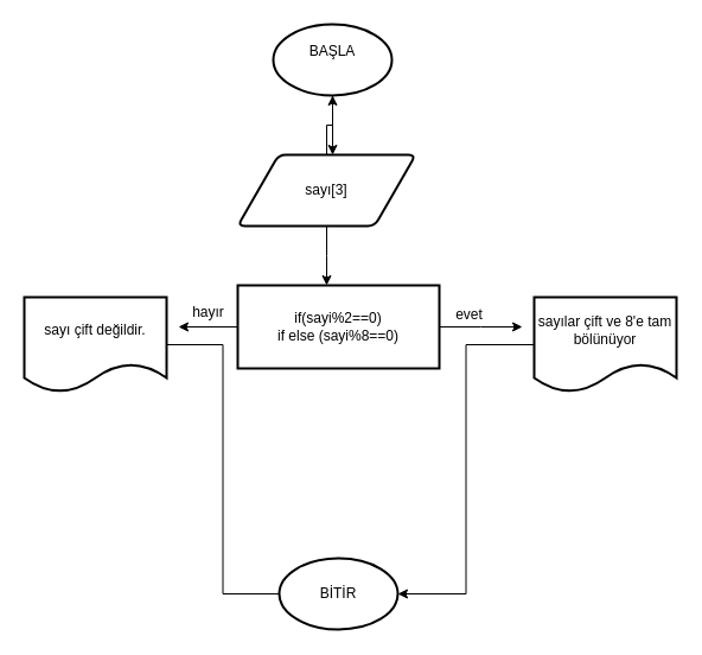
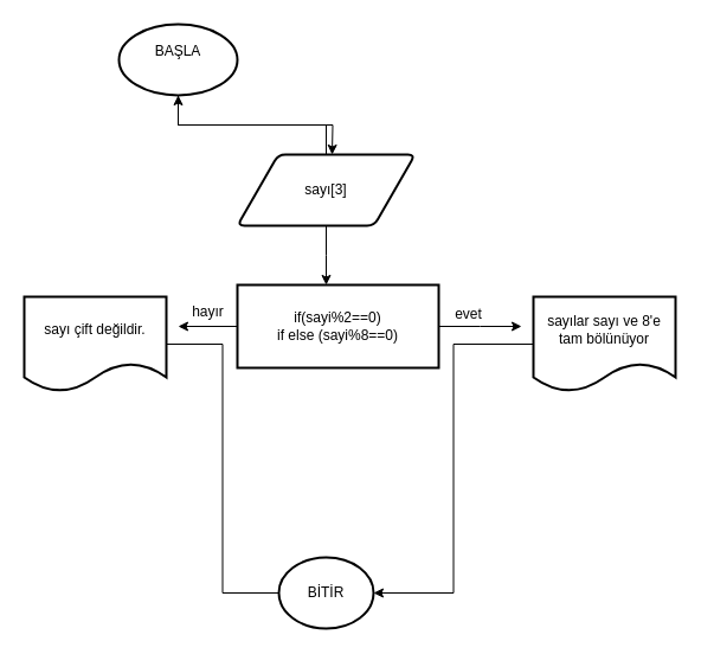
  <mxCell id="0" />
  <mxCell id="1" parent="0" />
  <mxCell id="2" style="edgeStyle=orthogonalEdgeStyle;rounded=0;orthogonalLoop=1;jettySize=auto;html=1;exitX=0.5;exitY=1;exitDx=0;exitDy=0;exitPerimeter=0;" edge="1" parent="1" source="3"><mxGeometry relative="1" as="geometry"><mxPoint x="280" y="130" as="targetPoint" /></mxGeometry></mxCell>
- <mxCell id="3" value="BAŞLA&lt;div&gt;&lt;br&gt;&lt;/div&gt;" style="strokeWidth=2;html=1;shape=mxgraph.flowchart.start_1;whiteSpace=wrap;" vertex="1" parent="1"><mxGeometry x="230" y="20" width="100" height="60" as="geometry" /></mxCell>
+ <mxCell id="3" value="BAŞLA&lt;div&gt;&lt;br&gt;&lt;/div&gt;" style="strokeWidth=2;html=1;shape=mxgraph.flowchart.start_1;whiteSpace=wrap;" vertex="1" parent="1"><mxGeometry x="100" y="20" width="100" height="60" as="geometry" /></mxCell>
  <mxCell id="4" value="" style="edgeStyle=orthogonalEdgeStyle;rounded=0;orthogonalLoop=1;jettySize=auto;html=1;" edge="1" parent="1" source="6" target="3"><mxGeometry relative="1" as="geometry" /></mxCell>
  <mxCell id="5" style="edgeStyle=orthogonalEdgeStyle;rounded=0;orthogonalLoop=1;jettySize=auto;html=1;" edge="1" parent="1" source="6"><mxGeometry relative="1" as="geometry"><mxPoint x="275" y="240" as="targetPoint" /></mxGeometry></mxCell>
  <mxCell id="6" value="sayı[3]" style="shape=parallelogram;html=1;strokeWidth=2;perimeter=parallelogramPerimeter;whiteSpace=wrap;rounded=1;arcSize=12;size=0.23;" vertex="1" parent="1"><mxGeometry x="200" y="130" width="150" height="60" as="geometry" /></mxCell>
  <mxCell id="7" style="edgeStyle=orthogonalEdgeStyle;rounded=0;orthogonalLoop=1;jettySize=auto;html=1;" edge="1" parent="1" source="9"><mxGeometry relative="1" as="geometry"><mxPoint x="440" y="275" as="targetPoint" /></mxGeometry></mxCell>
  <mxCell id="8" style="edgeStyle=orthogonalEdgeStyle;rounded=0;orthogonalLoop=1;jettySize=auto;html=1;" edge="1" parent="1" source="9"><mxGeometry relative="1" as="geometry"><mxPoint x="150" y="275" as="targetPoint" /></mxGeometry></mxCell>
  <mxCell id="9" value="if(sayi%2&lt;span style=&quot;background-color: transparent; color: light-dark(rgb(0, 0, 0), rgb(255, 255, 255));&quot;&gt;==0)&lt;/span&gt;&lt;div&gt;&lt;span style=&quot;background-color: transparent; color: light-dark(rgb(0, 0, 0), rgb(255, 255, 255));&quot;&gt;if else (sayi%8==0)&lt;/span&gt;&lt;/div&gt;" style="rounded=0;whiteSpace=wrap;html=1;strokeWidth=2;" vertex="1" parent="1"><mxGeometry x="200" y="240" width="170" height="70" as="geometry" /></mxCell>
  <mxCell id="10" value="evet" style="text;html=1;align=center;verticalAlign=middle;resizable=0;points=[];autosize=1;strokeColor=none;fillColor=none;" vertex="1" parent="1"><mxGeometry x="370" y="250" width="50" height="30" as="geometry" /></mxCell>
- <mxCell id="11" value="BİTİR" style="strokeWidth=2;html=1;shape=mxgraph.flowchart.start_1;whiteSpace=wrap;" vertex="1" parent="1"><mxGeometry x="235" y="470" width="100" height="60" as="geometry" /></mxCell>
- <mxCell id="12" value="sayılar çift ve 8'e tam bölünüyor" style="shape=document;whiteSpace=wrap;html=1;boundedLbl=1;strokeWidth=2;" vertex="1" parent="1"><mxGeometry x="450" y="250" width="120" height="80" as="geometry" /></mxCell>
+ <mxCell id="11" value="BİTİR" style="strokeWidth=2;html=1;shape=mxgraph.flowchart.start_1;whiteSpace=wrap;" vertex="1" parent="1"><mxGeometry x="235" y="470" width="80" height="60" as="geometry" /></mxCell>
+ <mxCell id="12" value="sayılar sayı ve 8'e tam bölünüyor" style="shape=document;whiteSpace=wrap;html=1;boundedLbl=1;strokeWidth=2;" vertex="1" parent="1"><mxGeometry x="450" y="250" width="120" height="80" as="geometry" /></mxCell>
  <mxCell id="13" style="edgeStyle=orthogonalEdgeStyle;rounded=0;orthogonalLoop=1;jettySize=auto;html=1;entryX=1;entryY=0.5;entryDx=0;entryDy=0;entryPerimeter=0;" edge="1" parent="1" source="12" target="11"><mxGeometry relative="1" as="geometry" /></mxCell>
  <mxCell id="14" value="sayı çift değildir." style="shape=document;whiteSpace=wrap;html=1;boundedLbl=1;strokeWidth=2;" vertex="1" parent="1"><mxGeometry x="20" y="250" width="120" height="80" as="geometry" /></mxCell>
  <mxCell id="15" style="edgeStyle=orthogonalEdgeStyle;rounded=0;orthogonalLoop=1;jettySize=auto;html=1;entryX=0;entryY=0.5;entryDx=0;entryDy=0;entryPerimeter=0;endArrow=none;" edge="1" parent="1" source="14" target="11"><mxGeometry relative="1" as="geometry" /></mxCell>
  <mxCell id="16" value="hayır&lt;div&gt;&lt;br&gt;&lt;/div&gt;" style="text;html=1;align=center;verticalAlign=middle;resizable=0;points=[];autosize=1;strokeColor=none;fillColor=none;" vertex="1" parent="1"><mxGeometry x="150" y="250" width="50" height="40" as="geometry" /></mxCell>
